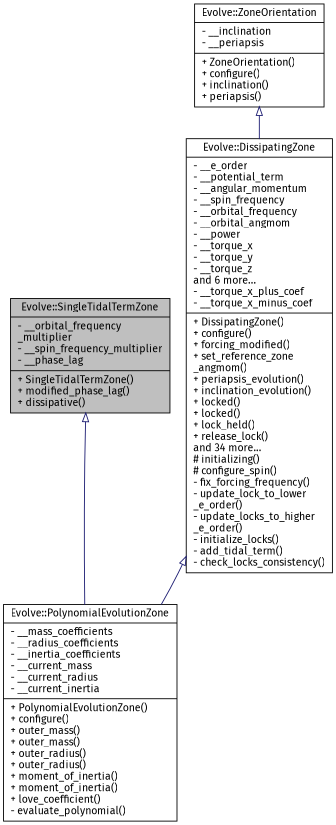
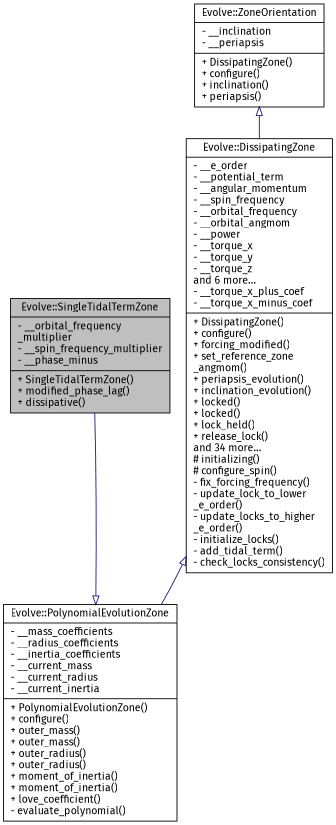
  digraph {
    fontname="Fira Sans"
    node [color=black fillcolor=white fontname="Fira Sans" fontsize=12 shape=record style=filled]
    edge [arrowtail=onormal color=midnightblue dir=back fontname="Fira Sans" fontsize=12 labelfontname=Helvetica labelfontsize=12 style=solid]
-   n1 [fillcolor=grey75 fontcolor=black height=0.2 label="{Evolve::SingleTidalTermZone\n|- __orbital_frequency\l_multiplier\l- __spin_frequency_multiplier\l- __phase_lag\l|+ SingleTidalTermZone()\l+ modified_phase_lag()\l+ dissipative()\l}" width=0.4]
+   n1 [fillcolor=grey75 fontcolor=black height=0.2 label="{Evolve::SingleTidalTermZone\n|- __orbital_frequency\l_multiplier\l- __spin_frequency_multiplier\l- __phase_minus\l|+ SingleTidalTermZone()\l+ modified_phase_lag()\l+ dissipative()\l}" width=0.4]
    n2 [height=0.2 label="{Evolve::PolynomialEvolutionZone\n|- __mass_coefficients\l- __radius_coefficients\l- __inertia_coefficients\l- __current_mass\l- __current_radius\l- __current_inertia\l|+ PolynomialEvolutionZone()\l+ configure()\l+ outer_mass()\l+ outer_mass()\l+ outer_radius()\l+ outer_radius()\l+ moment_of_inertia()\l+ moment_of_inertia()\l+ love_coefficient()\l- evaluate_polynomial()\l}" width=0.4]
    n3 [height=0.2 label="{Evolve::DissipatingZone\n|- __e_order\l- __potential_term\l- __angular_momentum\l- __spin_frequency\l- __orbital_frequency\l- __orbital_angmom\l- __power\l- __torque_x\l- __torque_y\l- __torque_z\land 6 more...\l- __torque_x_plus_coef\l- __torque_x_minus_coef\l|+ DissipatingZone()\l+ configure()\l+ forcing_modified()\l+ set_reference_zone\l_angmom()\l+ periapsis_evolution()\l+ inclination_evolution()\l+ locked()\l+ locked()\l+ lock_held()\l+ release_lock()\land 34 more...\l# initializing()\l# configure_spin()\l- fix_forcing_frequency()\l- update_lock_to_lower\l_e_order()\l- update_locks_to_higher\l_e_order()\l- initialize_locks()\l- add_tidal_term()\l- check_locks_consistency()\l}" width=0.4]
-   n4 [height=0.2 label="{Evolve::ZoneOrientation\n|- __inclination\l- __periapsis\l|+ ZoneOrientation()\l+ configure()\l+ inclination()\l+ periapsis()\l}" width=0.4]
-   n1 -> n2
+   n4 [height=0.2 label="{Evolve::ZoneOrientation\n|- __inclination\l- __periapsis\l|+ DissipatingZone()\l+ configure()\l+ inclination()\l+ periapsis()\l}" width=0.4]
+   n2 -> n1
    n3 -> n2
    n4 -> n3
  }
